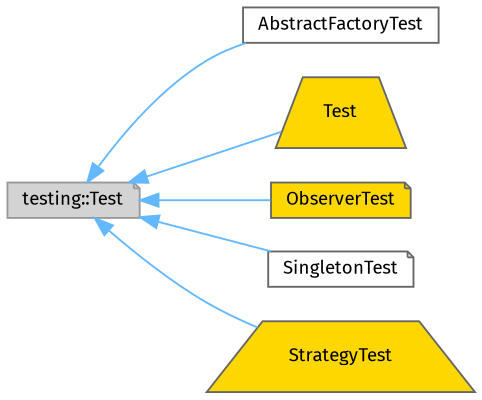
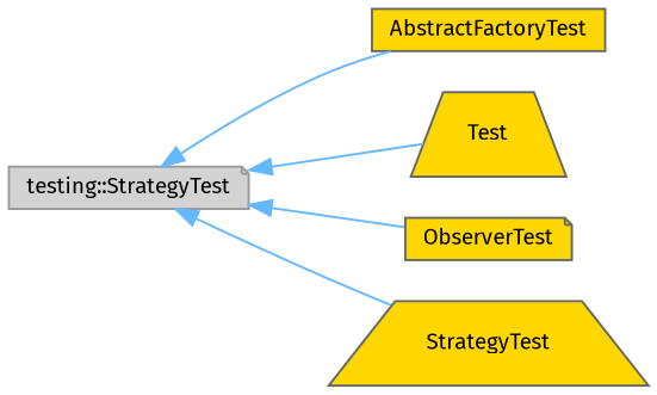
  digraph {
    fontname="Fira Sans"
    rankdir=LR
    node [color=grey40 fillcolor=gold fontname="Fira Sans" fontsize=10 shape=note style=filled]
    edge [color=steelblue1 dir=back fontname="Fira Sans" fontsize=10 labelfontname=Helvetica labelfontsize=10 style=solid]
-   n1 [color=grey60 fillcolor=lightgrey height=0.2 label="testing::Test" width=0.4]
-   n2 [fillcolor=white height=0.2 label=AbstractFactoryTest shape=box width=0.4]
+   n1 [color=grey60 fillcolor=lightgrey height=0.2 label="testing::StrategyTest" width=0.4]
+   n2 [height=0.2 label=AbstractFactoryTest shape=box width=0.4]
    n3 [height=0.2 label=Test shape=trapezium width=0.4]
    n4 [height=0.2 label=ObserverTest width=0.4]
-   n5 [fillcolor=white height=0.2 label=SingletonTest width=0.4]
    n6 [height=0.2 label=StrategyTest shape=trapezium width=0.4]
    n1 -> n2
    n1 -> n3
    n1 -> n4
-   n1 -> n5
    n1 -> n6
  }
